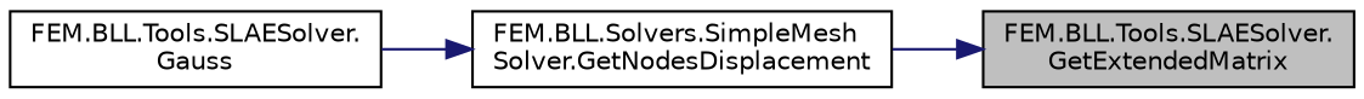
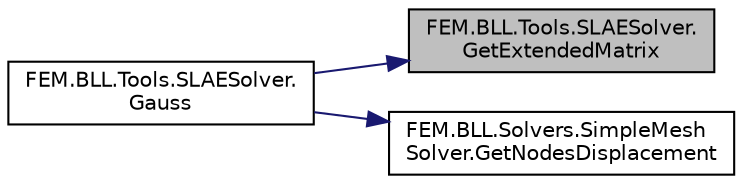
  digraph {
    rankdir=RL
    node [color=black fillcolor=white fontname=Helvetica fontsize=10 shape=record style=filled]
    edge [color=midnightblue dir=back fontname=Helvetica fontsize=10 labelfontname=Helvetica labelfontsize=10 style=solid]
    n1 [fillcolor=grey75 fontcolor=black height=0.2 label="FEM.BLL.Tools.SLAESolver.\lGetExtendedMatrix" width=0.4]
    n2 [height=0.2 label="FEM.BLL.Tools.SLAESolver.\lGauss" width=0.4]
    n3 [height=0.2 label="FEM.BLL.Solvers.SimpleMesh\lSolver.GetNodesDisplacement" width=0.4]
-   n1 -> n3
+   n1 -> n2
    n3 -> n2
  }
